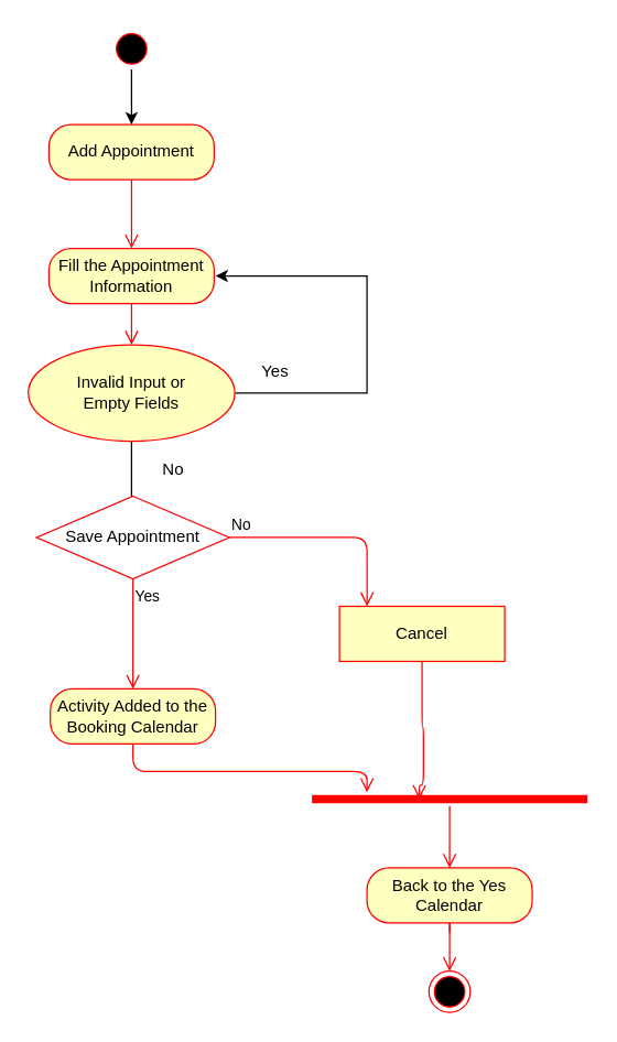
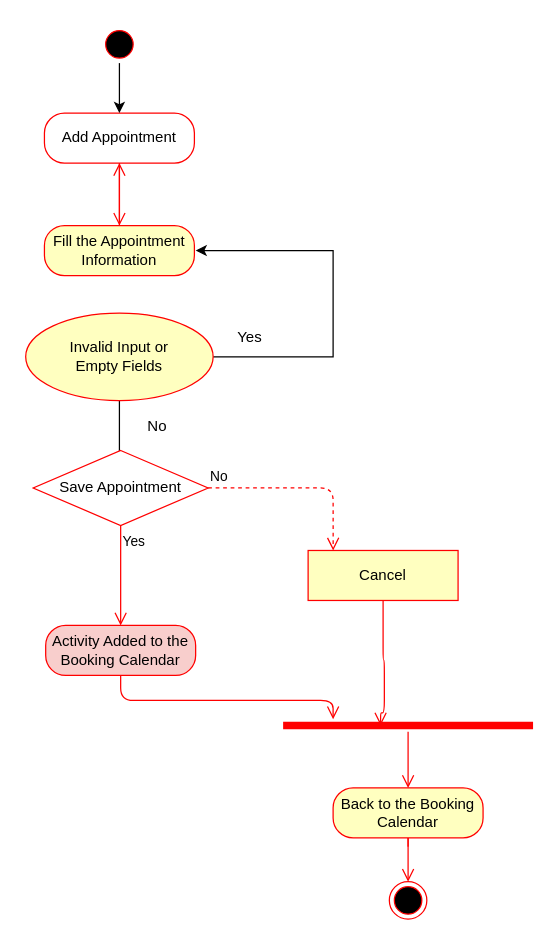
  <mxCell id="0" />
  <mxCell id="1" parent="0" />
  <mxCell id="2" style="edgeStyle=orthogonalEdgeStyle;rounded=0;orthogonalLoop=1;jettySize=auto;html=1;exitX=0.5;exitY=1;exitDx=0;exitDy=0;" edge="1" parent="1"><mxGeometry relative="1" as="geometry"><mxPoint x="106" y="90" as="sourcePoint" /><mxPoint x="106" y="90" as="targetPoint" /></mxGeometry></mxCell>
- <mxCell id="3" value="Add Appointment" style="rounded=1;whiteSpace=wrap;html=1;arcSize=40;fontColor=#000000;fillColor=#ffffc0;strokeColor=#ff0000;" vertex="1" parent="1"><mxGeometry x="35" y="90" width="120" height="40" as="geometry" /></mxCell>
+ <mxCell id="3" value="Add Appointment" style="rounded=1;whiteSpace=wrap;html=1;arcSize=40;fontColor=#000000;fillColor=#ffffff;strokeColor=#ff0000;" vertex="1" parent="1"><mxGeometry x="35" y="90" width="120" height="40" as="geometry" /></mxCell>
  <mxCell id="4" value="" style="edgeStyle=orthogonalEdgeStyle;html=1;verticalAlign=bottom;endArrow=open;endSize=8;strokeColor=#ff0000;" edge="1" source="3" parent="1"><mxGeometry relative="1" as="geometry"><mxPoint x="95" y="180" as="targetPoint" /></mxGeometry></mxCell>
  <mxCell id="5" value="" style="edgeStyle=orthogonalEdgeStyle;rounded=0;orthogonalLoop=1;jettySize=auto;html=1;entryX=0.5;entryY=0;entryDx=0;entryDy=0;" edge="1" parent="1" source="6" target="3"><mxGeometry relative="1" as="geometry"><mxPoint x="95" y="80" as="targetPoint" /></mxGeometry></mxCell>
  <mxCell id="6" value="" style="ellipse;html=1;shape=startState;fillColor=#000000;strokeColor=#ff0000;" vertex="1" parent="1"><mxGeometry x="80" y="20" width="30" height="30" as="geometry" /></mxCell>
  <mxCell id="7" value="Fill the Appointment Information" style="rounded=1;whiteSpace=wrap;html=1;arcSize=40;fontColor=#000000;fillColor=#ffffc0;strokeColor=#ff0000;" vertex="1" parent="1"><mxGeometry x="35" y="180" width="120" height="40" as="geometry" /></mxCell>
- <mxCell id="8" value="" style="edgeStyle=orthogonalEdgeStyle;html=1;verticalAlign=bottom;endArrow=open;endSize=8;strokeColor=#ff0000;" edge="1" source="7" parent="1" target="11"><mxGeometry relative="1" as="geometry"><mxPoint x="95" y="270" as="targetPoint" /></mxGeometry></mxCell>
+ <mxCell id="8" value="" style="edgeStyle=orthogonalEdgeStyle;html=1;verticalAlign=bottom;endArrow=open;endSize=8;strokeColor=#ff0000;" edge="1" source="7" parent="1" target="3"><mxGeometry relative="1" as="geometry"><mxPoint x="95" y="270" as="targetPoint" /></mxGeometry></mxCell>
  <mxCell id="9" style="edgeStyle=orthogonalEdgeStyle;rounded=0;orthogonalLoop=1;jettySize=auto;html=1;" edge="1" parent="1" source="11"><mxGeometry relative="1" as="geometry"><mxPoint x="156" y="200" as="targetPoint" /><Array as="points"><mxPoint x="266" y="285" /><mxPoint x="266" y="200" /></Array></mxGeometry></mxCell>
  <mxCell id="10" style="edgeStyle=orthogonalEdgeStyle;rounded=0;orthogonalLoop=1;jettySize=auto;html=1;" edge="1" parent="1" source="11"><mxGeometry relative="1" as="geometry"><mxPoint x="95" y="390" as="targetPoint" /></mxGeometry></mxCell>
  <mxCell id="11" value="Invalid Input or &lt;br&gt;Empty Fields" style="ellipse;whiteSpace=wrap;html=1;fillColor=#ffffc0;strokeColor=#ff0000;" vertex="1" parent="1"><mxGeometry x="20" y="250" width="150" height="70" as="geometry" /></mxCell>
  <mxCell id="12" value="Yes" style="text;html=1;align=center;verticalAlign=middle;resizable=0;points=[];autosize=1;" vertex="1" parent="1"><mxGeometry x="184" y="260" width="30" height="20" as="geometry" /></mxCell>
  <mxCell id="13" value="No" style="text;html=1;align=center;verticalAlign=middle;resizable=0;points=[];autosize=1;" vertex="1" parent="1"><mxGeometry x="110" y="331" width="30" height="20" as="geometry" /></mxCell>
  <mxCell id="14" value="Save Appointment" style="rhombus;whiteSpace=wrap;html=1;fillColor=#ffffff;strokeColor=#ff0000;" vertex="1" parent="1"><mxGeometry x="26" y="360" width="140" height="60" as="geometry" /></mxCell>
- <mxCell id="15" value="No" style="edgeStyle=orthogonalEdgeStyle;html=1;align=left;verticalAlign=bottom;endArrow=open;endSize=8;strokeColor=#ff0000;entryX=0.167;entryY=0;entryDx=0;entryDy=0;entryPerimeter=0;" edge="1" source="14" parent="1" target="17"><mxGeometry x="-1" relative="1" as="geometry"><mxPoint x="246" y="420" as="targetPoint" /></mxGeometry></mxCell>
+ <mxCell id="15" value="No" style="edgeStyle=orthogonalEdgeStyle;html=1;align=left;verticalAlign=bottom;endArrow=open;endSize=8;strokeColor=#ff0000;entryX=0.167;entryY=0;entryDx=0;entryDy=0;entryPerimeter=0;dashed=1;" edge="1" source="14" parent="1" target="17"><mxGeometry x="-1" relative="1" as="geometry"><mxPoint x="246" y="420" as="targetPoint" /></mxGeometry></mxCell>
  <mxCell id="16" value="Yes" style="edgeStyle=orthogonalEdgeStyle;html=1;align=left;verticalAlign=top;endArrow=open;endSize=8;strokeColor=#ff0000;" edge="1" source="14" parent="1"><mxGeometry x="-1" relative="1" as="geometry"><mxPoint x="96" y="500" as="targetPoint" /></mxGeometry></mxCell>
  <mxCell id="17" value="Cancel" style="whiteSpace=wrap;html=1;arcSize=40;fontColor=#000000;fillColor=#ffffc0;strokeColor=#ff0000;rounded=0;" vertex="1" parent="1"><mxGeometry x="246" y="440" width="120" height="40" as="geometry" /></mxCell>
  <mxCell id="18" value="" style="edgeStyle=orthogonalEdgeStyle;html=1;verticalAlign=bottom;endArrow=open;endSize=8;strokeColor=#ff0000;" edge="1" source="17" parent="1"><mxGeometry relative="1" as="geometry"><mxPoint x="304" y="580" as="targetPoint" /><Array as="points"><mxPoint x="306" y="528" /><mxPoint x="307" y="528" /><mxPoint x="307" y="570" /><mxPoint x="304" y="570" /></Array></mxGeometry></mxCell>
- <mxCell id="19" value="Activity Added to the Booking Calendar" style="rounded=1;whiteSpace=wrap;html=1;arcSize=40;fontColor=#000000;fillColor=#ffffc0;strokeColor=#ff0000;" vertex="1" parent="1"><mxGeometry x="36" y="500" width="120" height="40" as="geometry" /></mxCell>
+ <mxCell id="19" value="Activity Added to the Booking Calendar" style="rounded=1;whiteSpace=wrap;html=1;arcSize=40;fontColor=#000000;fillColor=#f8cecc;strokeColor=#ff0000;" vertex="1" parent="1"><mxGeometry x="36" y="500" width="120" height="40" as="geometry" /></mxCell>
  <mxCell id="20" value="" style="edgeStyle=orthogonalEdgeStyle;html=1;verticalAlign=bottom;endArrow=open;endSize=8;strokeColor=#ff0000;" edge="1" source="19" parent="1" target="21"><mxGeometry relative="1" as="geometry"><mxPoint x="256" y="560" as="targetPoint" /><Array as="points"><mxPoint x="96" y="560" /><mxPoint x="266" y="560" /></Array></mxGeometry></mxCell>
  <mxCell id="21" value="" style="shape=line;html=1;strokeWidth=6;strokeColor=#ff0000;" vertex="1" parent="1"><mxGeometry x="226" y="575" width="200" height="10" as="geometry" /></mxCell>
  <mxCell id="22" value="" style="edgeStyle=orthogonalEdgeStyle;html=1;verticalAlign=bottom;endArrow=open;endSize=8;strokeColor=#ff0000;" edge="1" source="24" parent="1"><mxGeometry relative="1" as="geometry"><mxPoint x="326" y="655" as="targetPoint" /></mxGeometry></mxCell>
  <mxCell id="23" value="" style="edgeStyle=orthogonalEdgeStyle;html=1;verticalAlign=bottom;endArrow=open;endSize=8;strokeColor=#ff0000;" edge="1" source="24" parent="1" target="26"><mxGeometry relative="1" as="geometry"><mxPoint x="326" y="720" as="targetPoint" /></mxGeometry></mxCell>
- <mxCell id="24" value="Back to the Yes Calendar" style="rounded=1;whiteSpace=wrap;html=1;arcSize=40;fontColor=#000000;fillColor=#ffffc0;strokeColor=#ff0000;" vertex="1" parent="1"><mxGeometry x="266" y="630" width="120" height="40" as="geometry" /></mxCell>
+ <mxCell id="24" value="Back to the Booking Calendar" style="rounded=1;whiteSpace=wrap;html=1;arcSize=40;fontColor=#000000;fillColor=#ffffc0;strokeColor=#ff0000;" vertex="1" parent="1"><mxGeometry x="266" y="630" width="120" height="40" as="geometry" /></mxCell>
  <mxCell id="25" value="" style="edgeStyle=orthogonalEdgeStyle;html=1;verticalAlign=bottom;endArrow=open;endSize=8;strokeColor=#ff0000;" edge="1" parent="1" source="21" target="24"><mxGeometry relative="1" as="geometry"><mxPoint x="326" y="655" as="targetPoint" /><mxPoint x="326" y="585" as="sourcePoint" /></mxGeometry></mxCell>
  <mxCell id="26" value="" style="ellipse;html=1;shape=endState;fillColor=#000000;strokeColor=#ff0000;" vertex="1" parent="1"><mxGeometry x="311" y="705" width="30" height="30" as="geometry" /></mxCell>
